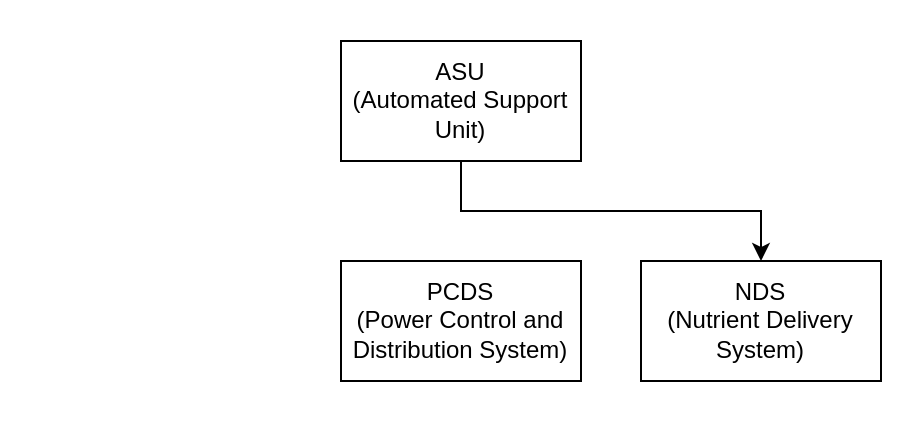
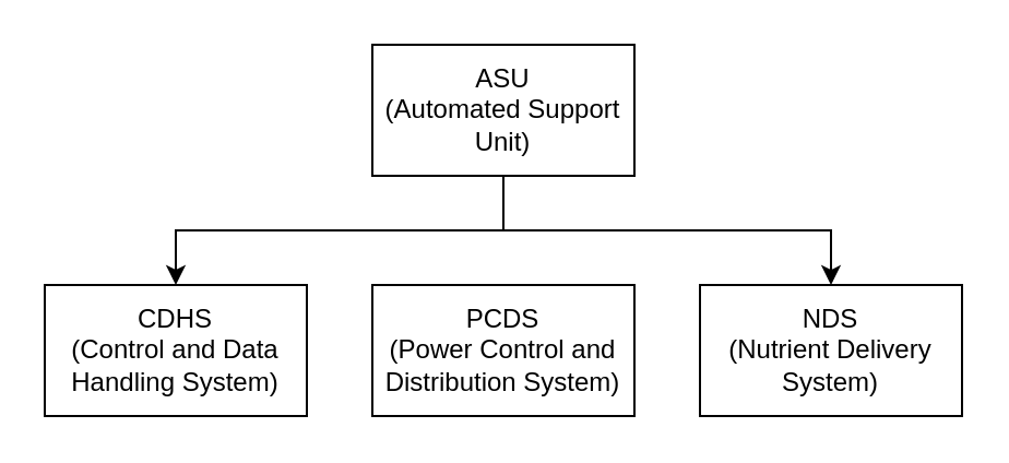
  <mxCell id="0" />
  <mxCell id="1" parent="0" />
+ <mxCell id="2" style="edgeStyle=orthogonalEdgeStyle;rounded=0;orthogonalLoop=1;jettySize=auto;html=1;exitX=0.5;exitY=1;exitDx=0;exitDy=0;entryX=0.5;entryY=0;entryDx=0;entryDy=0;" parent="1" source="4" target="5" edge="1"><mxGeometry relative="1" as="geometry" /></mxCell>
  <mxCell id="3" style="edgeStyle=orthogonalEdgeStyle;rounded=0;orthogonalLoop=1;jettySize=auto;html=1;exitX=0.5;exitY=1;exitDx=0;exitDy=0;entryX=0.5;entryY=0;entryDx=0;entryDy=0;" parent="1" source="4" target="7" edge="1"><mxGeometry relative="1" as="geometry" /></mxCell>
  <mxCell id="4" value="ASU&lt;br&gt;(Automated Support Unit)" style="rounded=0;whiteSpace=wrap;html=1;" parent="1" vertex="1"><mxGeometry x="170" y="20" width="120" height="60" as="geometry" /></mxCell>
+ <mxCell id="5" value="CDHS&lt;br&gt;(Control and Data Handling System)" style="rounded=0;whiteSpace=wrap;html=1;" parent="1" vertex="1"><mxGeometry x="20" y="130" width="120" height="60" as="geometry" /></mxCell>
  <mxCell id="6" value="PCDS&lt;br&gt;(Power Control and Distribution System)" style="rounded=0;whiteSpace=wrap;html=1;" parent="1" vertex="1"><mxGeometry x="170" y="130" width="120" height="60" as="geometry" /></mxCell>
  <mxCell id="7" value="NDS&lt;br&gt;(Nutrient Delivery System)" style="rounded=0;whiteSpace=wrap;html=1;" parent="1" vertex="1"><mxGeometry x="320" y="130" width="120" height="60" as="geometry" /></mxCell>
